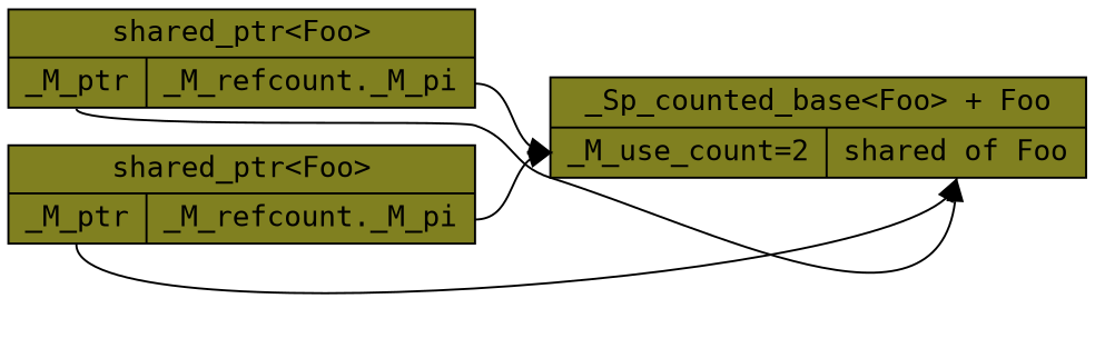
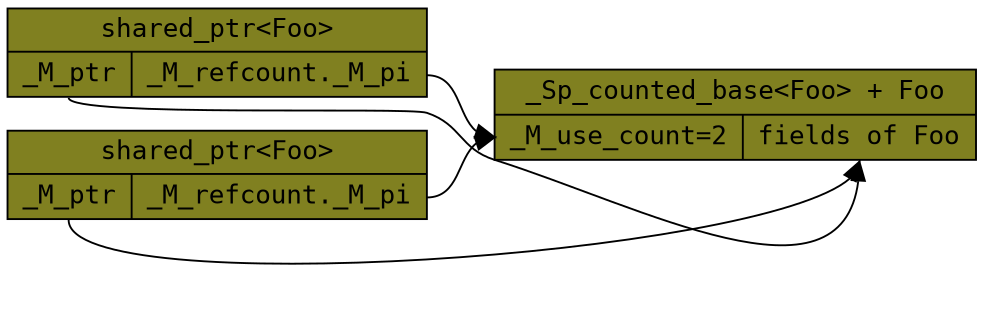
  digraph {
    fontname=monospace
    rankdir=LR
    node [fillcolor="#808020" fontname=monospace shape=record style=filled]
    edge [headport=foo tailport=object]
    n1 [label="shared_ptr\<Foo\>|{<object>_M_ptr|<control>_M_refcount._M_pi}"]
-   n2 [label="_Sp_counted_base\<Foo\> + Foo|{<ctrl>_M_use_count=2|<foo>shared of Foo}"]
+   n2 [label="_Sp_counted_base\<Foo\> + Foo|{<ctrl>_M_use_count=2|<foo>fields of Foo}"]
    n3 [label="shared_ptr\<Foo\>|{<object>_M_ptr|<control>_M_refcount._M_pi}"]
    n1 -> n2
    n1 -> n2 [headport=ctrl tailport=control]
    n3 -> n2
    n3 -> n2 [headport=ctrl tailport=control]
  }
